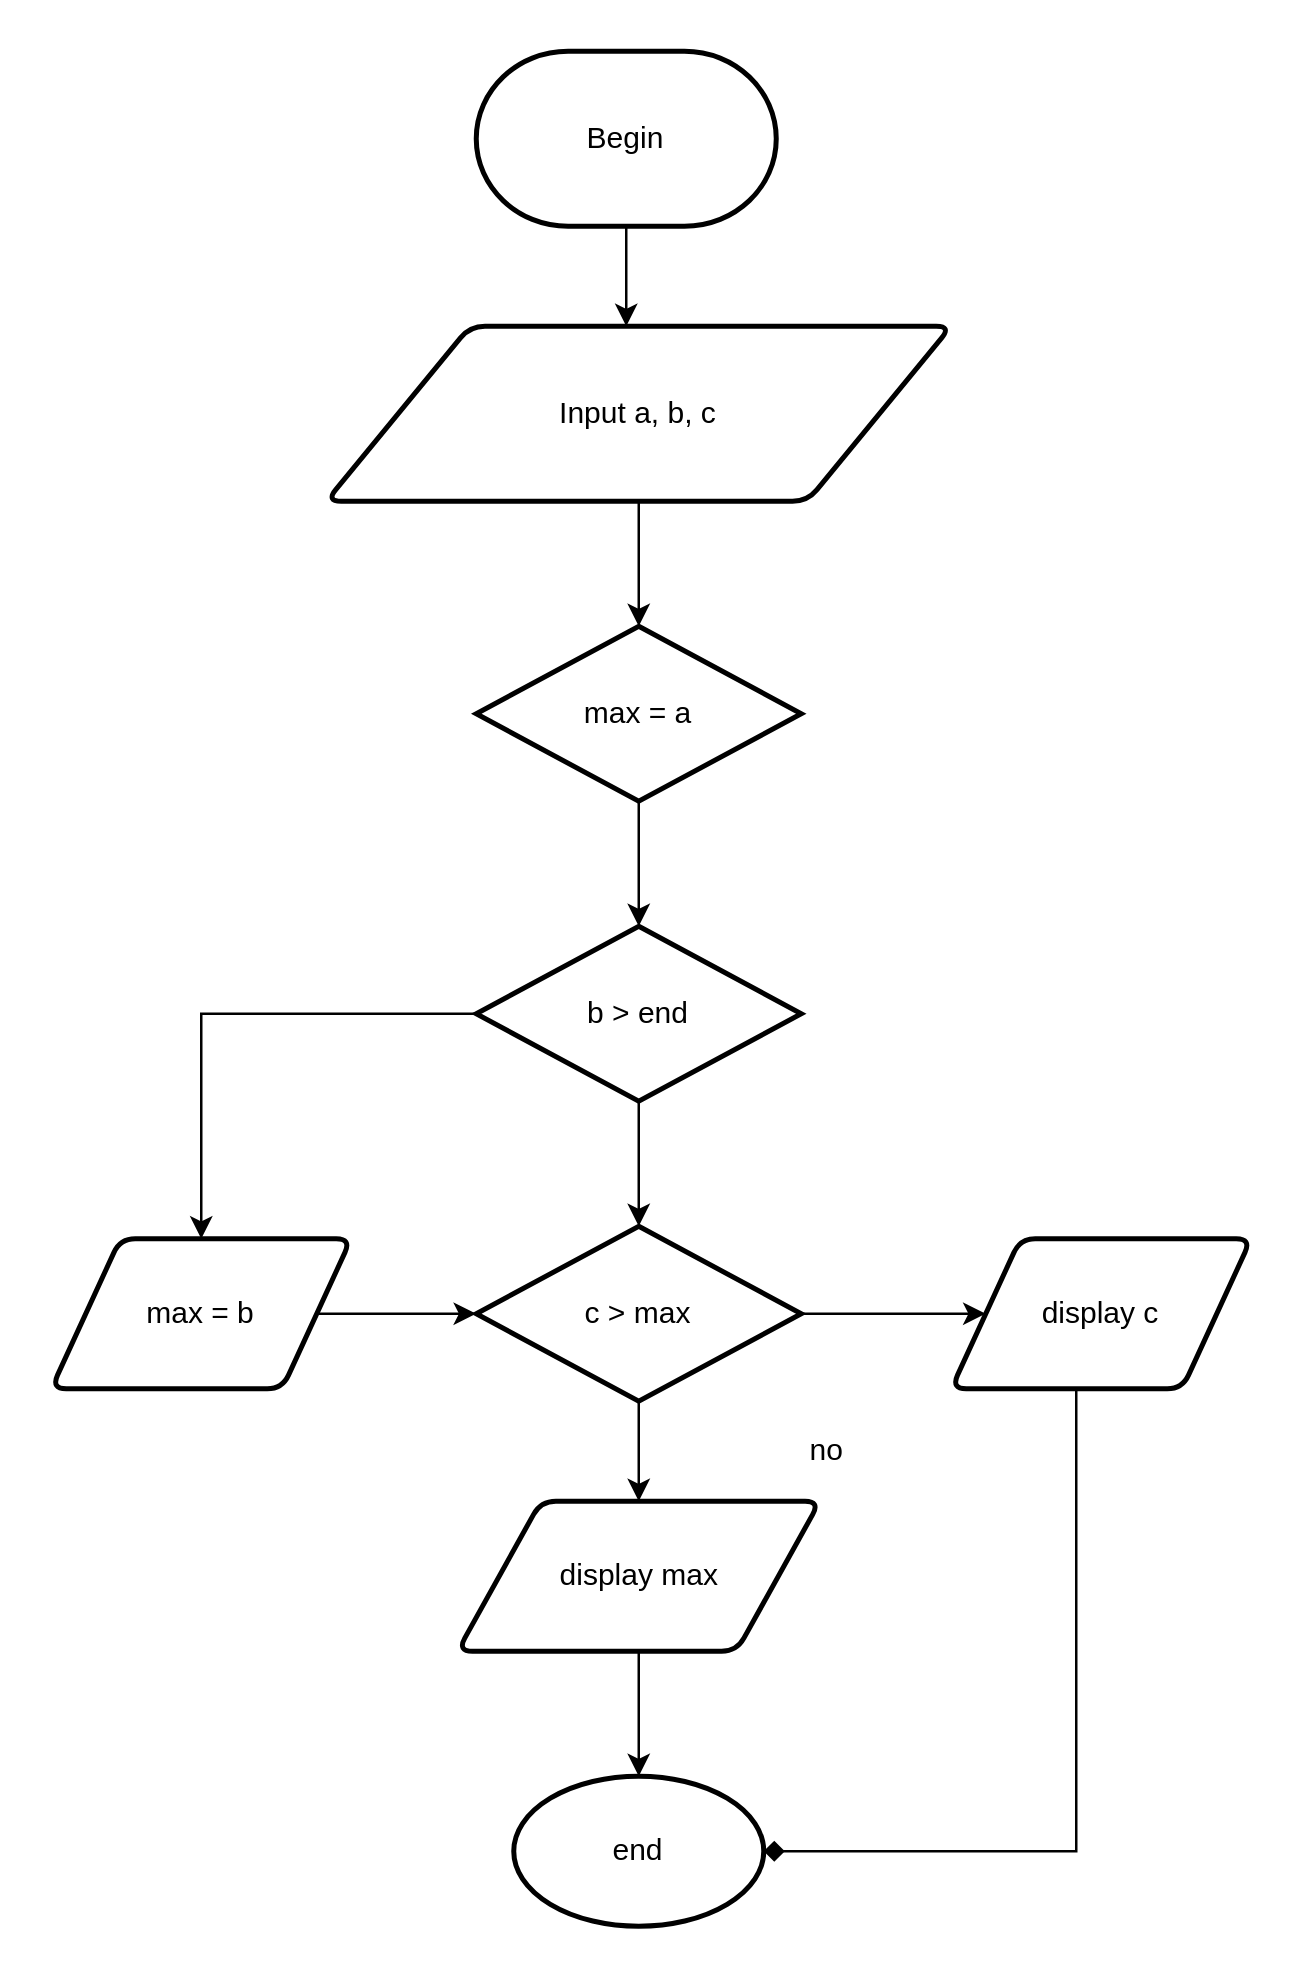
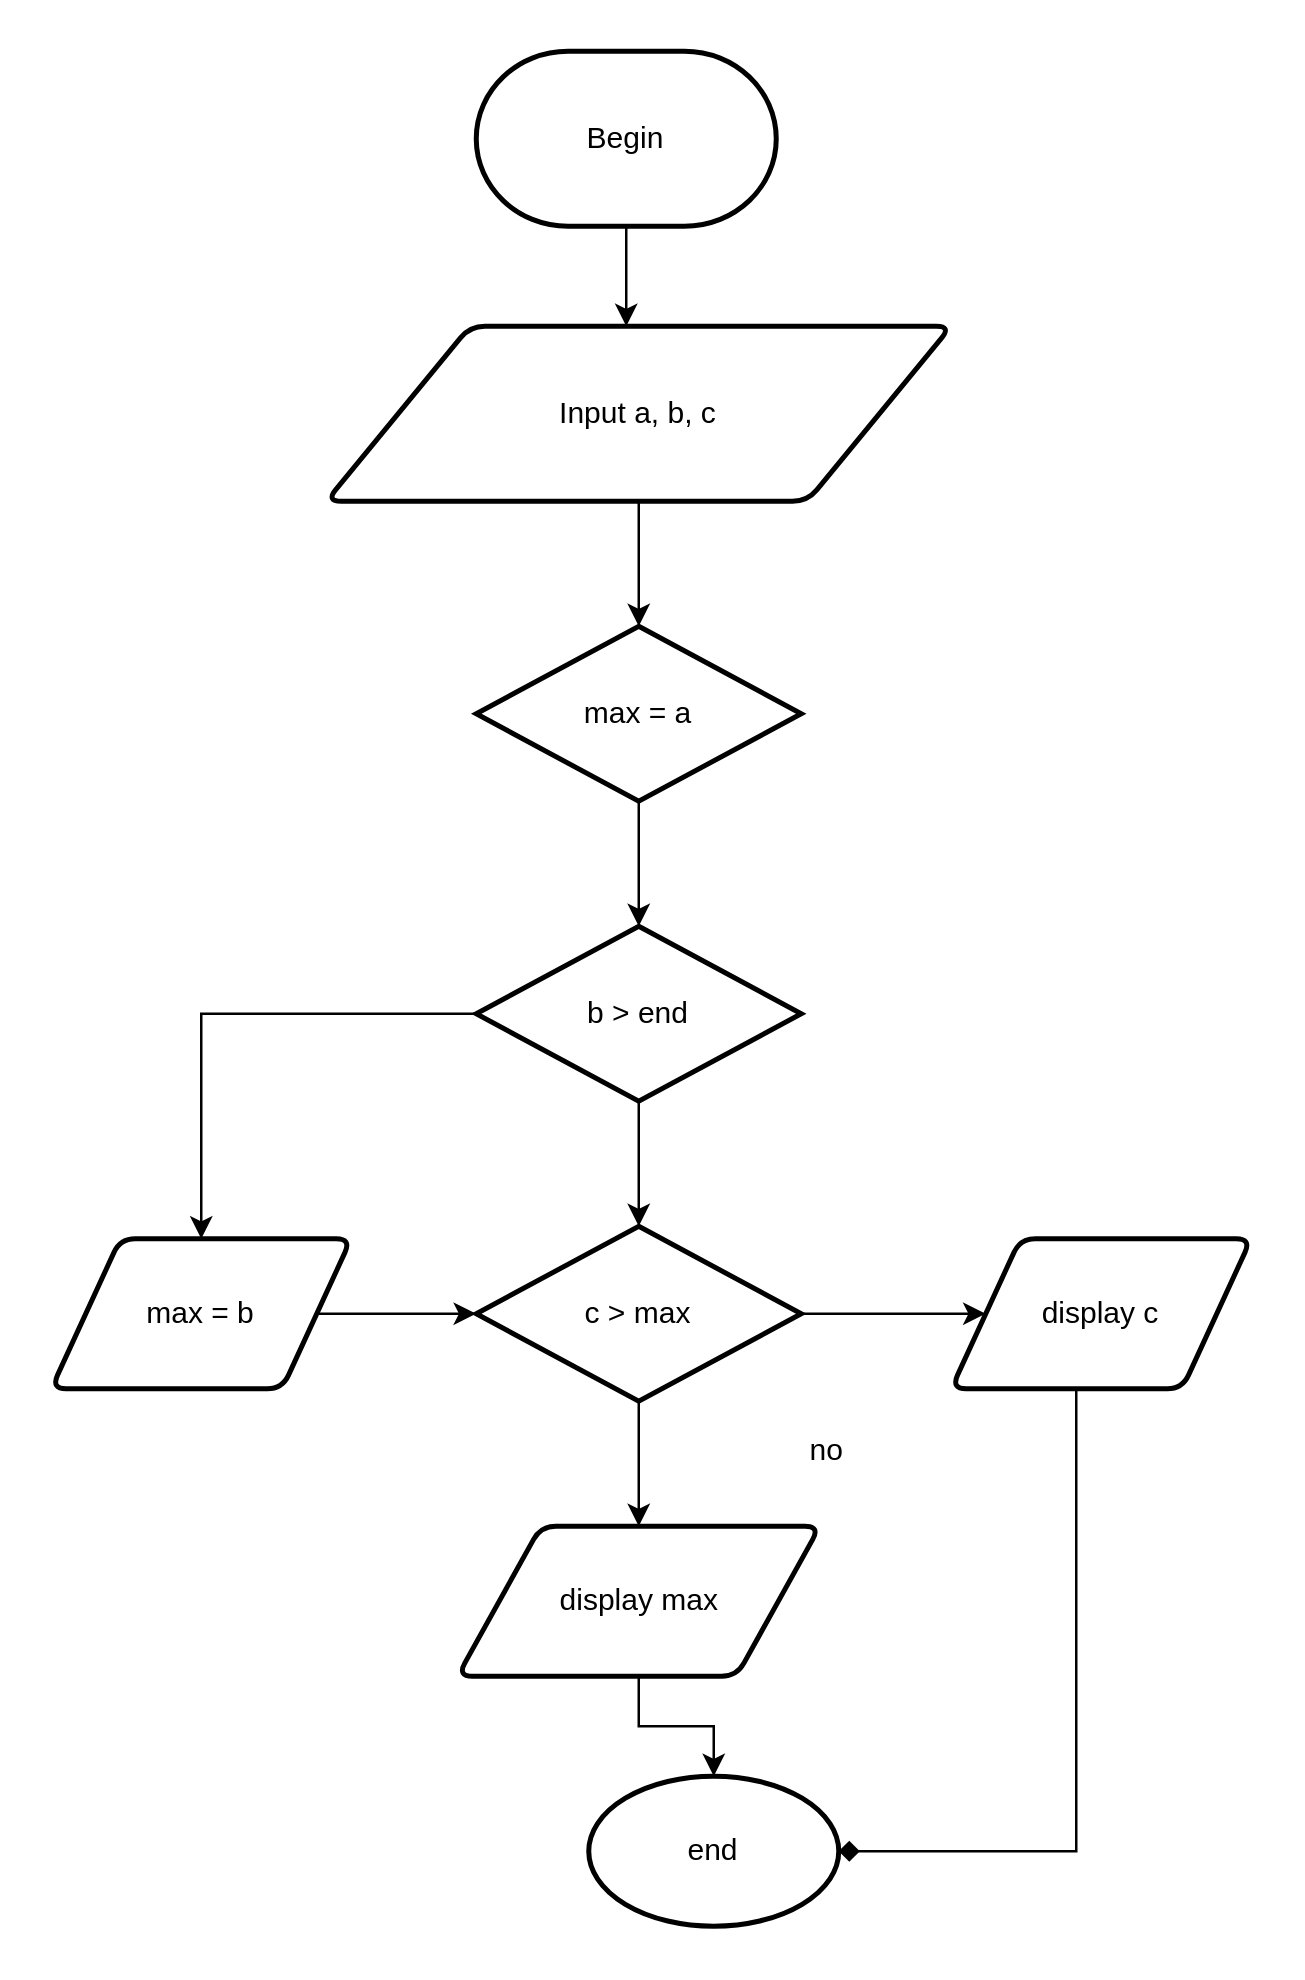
  <mxCell id="0" />
  <mxCell id="1" parent="0" />
  <mxCell id="2" value="" style="edgeStyle=orthogonalEdgeStyle;rounded=0;orthogonalLoop=1;jettySize=auto;html=1;" edge="1" parent="1" source="3"><mxGeometry relative="1" as="geometry"><mxPoint x="250" y="130" as="targetPoint" /></mxGeometry></mxCell>
  <mxCell id="3" value="Begin" style="strokeWidth=2;html=1;shape=mxgraph.flowchart.terminator;whiteSpace=wrap;" vertex="1" parent="1"><mxGeometry x="190" y="20" width="120" height="70" as="geometry" /></mxCell>
  <mxCell id="4" value="" style="edgeStyle=orthogonalEdgeStyle;rounded=0;orthogonalLoop=1;jettySize=auto;html=1;" edge="1" parent="1" source="5" target="7"><mxGeometry relative="1" as="geometry" /></mxCell>
  <mxCell id="5" value="Input a, b, c" style="shape=parallelogram;html=1;strokeWidth=2;perimeter=parallelogramPerimeter;whiteSpace=wrap;rounded=1;arcSize=12;size=0.23;" vertex="1" parent="1"><mxGeometry x="130" y="130" width="250" height="70" as="geometry" /></mxCell>
  <mxCell id="6" value="" style="edgeStyle=orthogonalEdgeStyle;rounded=0;orthogonalLoop=1;jettySize=auto;html=1;" edge="1" parent="1" source="7" target="13"><mxGeometry relative="1" as="geometry" /></mxCell>
  <mxCell id="7" value="max = a" style="strokeWidth=2;html=1;shape=mxgraph.flowchart.decision;whiteSpace=wrap;" vertex="1" parent="1"><mxGeometry x="190" y="250" width="130" height="70" as="geometry" /></mxCell>
  <mxCell id="8" value="" style="edgeStyle=orthogonalEdgeStyle;rounded=0;orthogonalLoop=1;jettySize=auto;html=1;" edge="1" parent="1" source="10" target="15"><mxGeometry relative="1" as="geometry" /></mxCell>
  <mxCell id="9" value="" style="edgeStyle=orthogonalEdgeStyle;rounded=0;orthogonalLoop=1;jettySize=auto;html=1;" edge="1" parent="1" source="10" target="20"><mxGeometry relative="1" as="geometry" /></mxCell>
  <mxCell id="10" value="c &amp;gt; max" style="strokeWidth=2;html=1;shape=mxgraph.flowchart.decision;whiteSpace=wrap;" vertex="1" parent="1"><mxGeometry x="190" y="490" width="130" height="70" as="geometry" /></mxCell>
  <mxCell id="11" value="" style="edgeStyle=orthogonalEdgeStyle;rounded=0;orthogonalLoop=1;jettySize=auto;html=1;" edge="1" parent="1" source="13" target="10"><mxGeometry relative="1" as="geometry" /></mxCell>
  <mxCell id="12" style="edgeStyle=orthogonalEdgeStyle;rounded=0;orthogonalLoop=1;jettySize=auto;html=1;entryX=0.5;entryY=0;entryDx=0;entryDy=0;" edge="1" parent="1" source="13" target="18"><mxGeometry relative="1" as="geometry" /></mxCell>
  <mxCell id="13" value="b &amp;gt; end" style="strokeWidth=2;html=1;shape=mxgraph.flowchart.decision;whiteSpace=wrap;" vertex="1" parent="1"><mxGeometry x="190" y="370" width="130" height="70" as="geometry" /></mxCell>
  <mxCell id="14" value="" style="edgeStyle=orthogonalEdgeStyle;rounded=0;orthogonalLoop=1;jettySize=auto;html=1;" edge="1" parent="1" source="15" target="16"><mxGeometry relative="1" as="geometry" /></mxCell>
- <mxCell id="15" value="display max" style="shape=parallelogram;html=1;strokeWidth=2;perimeter=parallelogramPerimeter;whiteSpace=wrap;rounded=1;arcSize=12;size=0.23;" vertex="1" parent="1"><mxGeometry x="182.5" y="600" width="145" height="60" as="geometry" /></mxCell>
- <mxCell id="16" value="end" style="strokeWidth=2;html=1;shape=mxgraph.flowchart.start_1;whiteSpace=wrap;" vertex="1" parent="1"><mxGeometry x="205" y="710" width="100" height="60" as="geometry" /></mxCell>
+ <mxCell id="15" value="display max" style="shape=parallelogram;html=1;strokeWidth=2;perimeter=parallelogramPerimeter;whiteSpace=wrap;rounded=1;arcSize=12;size=0.23;" vertex="1" parent="1"><mxGeometry x="182.5" y="610" width="145" height="60" as="geometry" /></mxCell>
+ <mxCell id="16" value="end" style="strokeWidth=2;html=1;shape=mxgraph.flowchart.start_1;whiteSpace=wrap;" vertex="1" parent="1"><mxGeometry x="235" y="710" width="100" height="60" as="geometry" /></mxCell>
  <mxCell id="17" value="" style="edgeStyle=orthogonalEdgeStyle;rounded=0;orthogonalLoop=1;jettySize=auto;html=1;" edge="1" parent="1" source="18" target="10"><mxGeometry relative="1" as="geometry" /></mxCell>
  <mxCell id="18" value="max = b" style="shape=parallelogram;html=1;strokeWidth=2;perimeter=parallelogramPerimeter;whiteSpace=wrap;rounded=1;arcSize=12;size=0.23;" vertex="1" parent="1"><mxGeometry x="20" y="495" width="120" height="60" as="geometry" /></mxCell>
  <mxCell id="19" style="edgeStyle=orthogonalEdgeStyle;rounded=0;orthogonalLoop=1;jettySize=auto;html=1;endArrow=diamond;" edge="1" parent="1" source="20" target="16"><mxGeometry relative="1" as="geometry"><Array as="points"><mxPoint x="430" y="740" /></Array></mxGeometry></mxCell>
  <mxCell id="20" value="display c" style="shape=parallelogram;html=1;strokeWidth=2;perimeter=parallelogramPerimeter;whiteSpace=wrap;rounded=1;arcSize=12;size=0.23;" vertex="1" parent="1"><mxGeometry x="380" y="495" width="120" height="60" as="geometry" /></mxCell>
  <mxCell id="21" value="no" style="text;html=1;align=center;verticalAlign=middle;resizable=0;points=[];autosize=1;" vertex="1" parent="1"><mxGeometry x="315" y="570" width="30" height="20" as="geometry" /></mxCell>
